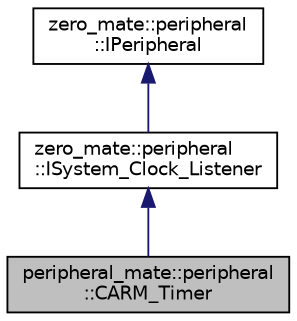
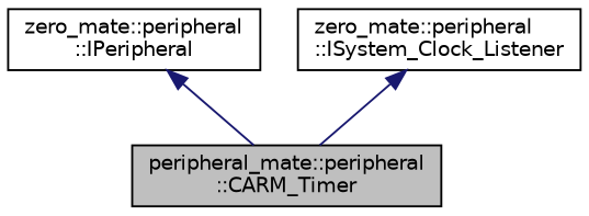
  digraph {
    node [color=black fontname=Helvetica fontsize=10 shape=record]
    edge [color=midnightblue dir=back fontname=Helvetica fontsize=10 labelfontname=Helvetica labelfontsize=10 style=solid]
    n1 [fillcolor=grey75 fontcolor=black height=0.2 label="peripheral_mate::peripheral\l::CARM_Timer" style=filled width=0.4]
    n2 [height=0.2 label="zero_mate::peripheral\l::IPeripheral" width=0.4]
    n3 [height=0.2 label="zero_mate::peripheral\l::ISystem_Clock_Listener" width=0.4]
-   n2 -> n3
+   n2 -> n1
    n3 -> n1
  }
